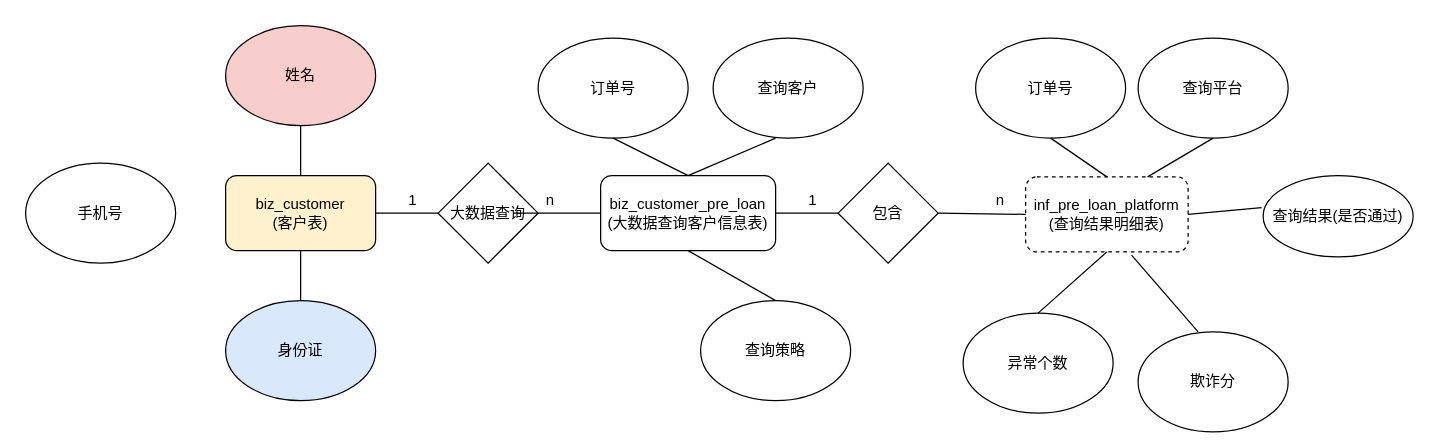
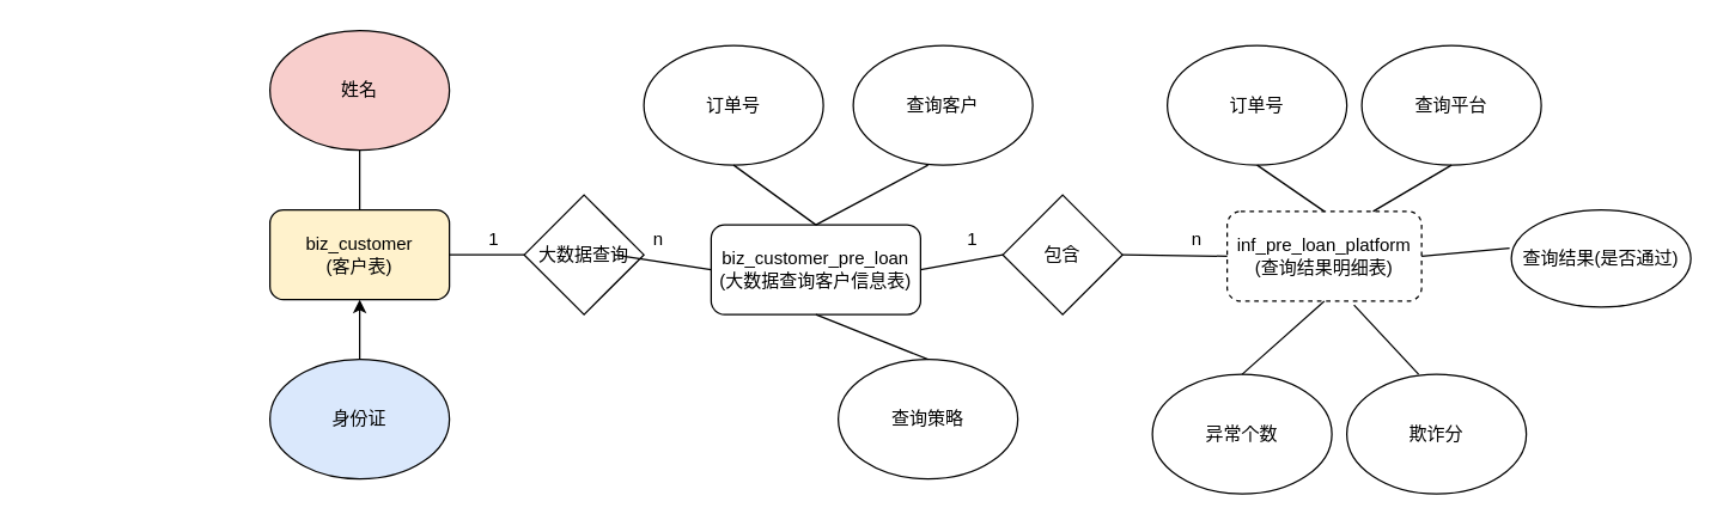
  <mxCell id="0" />
  <mxCell id="1" parent="0" />
  <mxCell id="2" value="biz_customer&lt;br&gt;(客户表)" style="rounded=1;whiteSpace=wrap;html=1;fillColor=#fff2cc;" vertex="1" parent="1"><mxGeometry x="180" y="140" width="120" height="60" as="geometry" /></mxCell>
- <mxCell id="3" value="手机号" style="ellipse;whiteSpace=wrap;html=1;" vertex="1" parent="1"><mxGeometry x="20" y="130" width="120" height="80" as="geometry" /></mxCell>
  <mxCell id="4" value="姓名" style="ellipse;whiteSpace=wrap;html=1;direction=east;fillColor=#f8cecc;" vertex="1" parent="1"><mxGeometry x="180" y="20" width="120" height="80" as="geometry" /></mxCell>
  <mxCell id="5" value="身份证" style="ellipse;whiteSpace=wrap;html=1;fillColor=#dae8fc;" vertex="1" parent="1"><mxGeometry x="180" y="240" width="120" height="80" as="geometry" /></mxCell>
- <mxCell id="6" value="biz_customer_pre_loan&lt;br&gt;(大数据查询客户信息表)" style="rounded=1;whiteSpace=wrap;html=1;fillColor=none;" vertex="1" parent="1"><mxGeometry x="480" y="140" width="140" height="60" as="geometry" /></mxCell>
+ <mxCell id="6" value="biz_customer_pre_loan&lt;br&gt;(大数据查询客户信息表)" style="rounded=1;whiteSpace=wrap;html=1;fillColor=none;" vertex="1" parent="1"><mxGeometry x="475" y="150" width="140" height="60" as="geometry" /></mxCell>
  <mxCell id="7" style="edgeStyle=orthogonalEdgeStyle;rounded=0;orthogonalLoop=1;jettySize=auto;html=1;exitX=0.5;exitY=1;exitDx=0;exitDy=0;" edge="1" parent="1" source="4" target="4"><mxGeometry relative="1" as="geometry" /></mxCell>
  <mxCell id="8" value="" style="endArrow=none;html=1;exitX=0.5;exitY=0;exitDx=0;exitDy=0;entryX=0.5;entryY=1;entryDx=0;entryDy=0;" edge="1" parent="1" source="2" target="4"><mxGeometry width="50" height="50" relative="1" as="geometry"><mxPoint x="190" y="180" as="sourcePoint" /><mxPoint x="80" y="100" as="targetPoint" /></mxGeometry></mxCell>
- <mxCell id="9" value="" style="endArrow=none;html=1;entryX=0.5;entryY=1;entryDx=0;entryDy=0;exitX=0.5;exitY=0;exitDx=0;exitDy=0;" edge="1" parent="1" source="5" target="2"><mxGeometry width="50" height="50" relative="1" as="geometry"><mxPoint x="220" y="250" as="sourcePoint" /><mxPoint x="270" y="200" as="targetPoint" /></mxGeometry></mxCell>
+ <mxCell id="9" value="" style="endArrow=classic;html=1;entryX=0.5;entryY=1;entryDx=0;entryDy=0;exitX=0.5;exitY=0;exitDx=0;exitDy=0;" edge="1" parent="1" source="5" target="2"><mxGeometry width="50" height="50" relative="1" as="geometry"><mxPoint x="220" y="250" as="sourcePoint" /><mxPoint x="270" y="200" as="targetPoint" /></mxGeometry></mxCell>
  <mxCell id="10" value="大数据查询" style="rhombus;whiteSpace=wrap;html=1;fillColor=none;" vertex="1" parent="1"><mxGeometry x="350" y="130" width="80" height="80" as="geometry" /></mxCell>
  <mxCell id="11" value="" style="endArrow=none;html=1;exitX=1;exitY=0.5;exitDx=0;exitDy=0;entryX=0;entryY=0.5;entryDx=0;entryDy=0;" edge="1" parent="1" source="2" target="10"><mxGeometry width="50" height="50" relative="1" as="geometry"><mxPoint x="300" y="200" as="sourcePoint" /><mxPoint x="350" y="150" as="targetPoint" /></mxGeometry></mxCell>
  <mxCell id="12" value="" style="endArrow=none;html=1;exitX=1;exitY=0.5;exitDx=0;exitDy=0;entryX=0;entryY=0.5;entryDx=0;entryDy=0;" edge="1" parent="1" target="6"><mxGeometry width="50" height="50" relative="1" as="geometry"><mxPoint x="410" y="170" as="sourcePoint" /><mxPoint x="340" y="180" as="targetPoint" /></mxGeometry></mxCell>
  <mxCell id="13" value="订单号" style="ellipse;whiteSpace=wrap;html=1;fillColor=none;" vertex="1" parent="1"><mxGeometry x="430" y="30" width="120" height="80" as="geometry" /></mxCell>
  <mxCell id="14" value="" style="endArrow=none;html=1;entryX=0.5;entryY=1;entryDx=0;entryDy=0;exitX=0.5;exitY=0;exitDx=0;exitDy=0;" edge="1" parent="1" source="6" target="13"><mxGeometry width="50" height="50" relative="1" as="geometry"><mxPoint x="380" y="140" as="sourcePoint" /><mxPoint x="380" y="110" as="targetPoint" /></mxGeometry></mxCell>
  <mxCell id="15" value="查询策略" style="ellipse;whiteSpace=wrap;html=1;fillColor=none;" vertex="1" parent="1"><mxGeometry x="560" y="240" width="120" height="80" as="geometry" /></mxCell>
  <mxCell id="16" value="" style="endArrow=none;html=1;entryX=0.5;entryY=1;entryDx=0;entryDy=0;exitX=0.5;exitY=0;exitDx=0;exitDy=0;" edge="1" parent="1" source="15" target="6"><mxGeometry width="50" height="50" relative="1" as="geometry"><mxPoint x="500" y="250" as="sourcePoint" /><mxPoint x="560" y="210" as="targetPoint" /></mxGeometry></mxCell>
  <mxCell id="17" value="n" style="text;html=1;strokeColor=none;fillColor=none;align=center;verticalAlign=middle;whiteSpace=wrap;rounded=0;" vertex="1" parent="1"><mxGeometry x="420" y="150" width="40" height="20" as="geometry" /></mxCell>
  <mxCell id="18" value="1" style="text;html=1;strokeColor=none;fillColor=none;align=center;verticalAlign=middle;whiteSpace=wrap;rounded=0;" vertex="1" parent="1"><mxGeometry x="310" y="150" width="40" height="20" as="geometry" /></mxCell>
  <mxCell id="19" value="inf_pre_loan_platform&lt;br&gt;(查询结果明细表)" style="rounded=1;whiteSpace=wrap;html=1;fillColor=none;dashed=1;" vertex="1" parent="1"><mxGeometry x="820" y="141" width="130" height="60" as="geometry" /></mxCell>
  <mxCell id="20" value="包含" style="rhombus;whiteSpace=wrap;html=1;fillColor=none;" vertex="1" parent="1"><mxGeometry x="670" y="130" width="80" height="80" as="geometry" /></mxCell>
  <mxCell id="21" value="" style="endArrow=none;html=1;exitX=1;exitY=0.5;exitDx=0;exitDy=0;entryX=0;entryY=0.5;entryDx=0;entryDy=0;" edge="1" parent="1" source="6"><mxGeometry width="50" height="50" relative="1" as="geometry"><mxPoint x="710" y="280" as="sourcePoint" /><mxPoint x="670" y="170" as="targetPoint" /></mxGeometry></mxCell>
  <mxCell id="22" value="" style="endArrow=none;html=1;exitX=0;exitY=0.5;exitDx=0;exitDy=0;entryX=1;entryY=0.5;entryDx=0;entryDy=0;" edge="1" parent="1" source="19" target="20"><mxGeometry width="50" height="50" relative="1" as="geometry"><mxPoint x="650" y="180" as="sourcePoint" /><mxPoint x="700" y="180" as="targetPoint" /></mxGeometry></mxCell>
  <mxCell id="23" value="1" style="text;html=1;strokeColor=none;fillColor=none;align=center;verticalAlign=middle;whiteSpace=wrap;rounded=0;" vertex="1" parent="1"><mxGeometry x="630" y="150" width="40" height="20" as="geometry" /></mxCell>
  <mxCell id="24" value="n" style="text;html=1;strokeColor=none;fillColor=none;align=center;verticalAlign=middle;whiteSpace=wrap;rounded=0;" vertex="1" parent="1"><mxGeometry x="780" y="150" width="40" height="20" as="geometry" /></mxCell>
  <mxCell id="25" value="订单号" style="ellipse;whiteSpace=wrap;html=1;fillColor=none;" vertex="1" parent="1"><mxGeometry x="780" y="30" width="120" height="80" as="geometry" /></mxCell>
  <mxCell id="26" value="异常个数" style="ellipse;whiteSpace=wrap;html=1;fillColor=none;" vertex="1" parent="1"><mxGeometry x="770" y="250" width="120" height="80" as="geometry" /></mxCell>
  <mxCell id="27" value="查询平台" style="ellipse;whiteSpace=wrap;html=1;fillColor=none;" vertex="1" parent="1"><mxGeometry x="910" y="30" width="120" height="80" as="geometry" /></mxCell>
- <mxCell id="28" value="欺诈分" style="ellipse;whiteSpace=wrap;html=1;fillColor=none;" vertex="1" parent="1"><mxGeometry x="910" y="265" width="120" height="80" as="geometry" /></mxCell>
+ <mxCell id="28" value="欺诈分" style="ellipse;whiteSpace=wrap;html=1;fillColor=none;" vertex="1" parent="1"><mxGeometry x="900" y="250" width="120" height="80" as="geometry" /></mxCell>
  <mxCell id="29" value="查询结果(是否通过)" style="ellipse;whiteSpace=wrap;html=1;fillColor=none;" vertex="1" parent="1"><mxGeometry x="1010" y="140" width="120" height="65" as="geometry" /></mxCell>
  <mxCell id="30" value="查询客户" style="ellipse;whiteSpace=wrap;html=1;fillColor=none;" vertex="1" parent="1"><mxGeometry x="570" y="30" width="120" height="80" as="geometry" /></mxCell>
  <mxCell id="31" value="" style="endArrow=none;html=1;exitX=0.5;exitY=0;exitDx=0;exitDy=0;" edge="1" parent="1" source="6"><mxGeometry width="50" height="50" relative="1" as="geometry"><mxPoint x="570" y="160" as="sourcePoint" /><mxPoint x="620" y="110" as="targetPoint" /></mxGeometry></mxCell>
  <mxCell id="32" value="" style="endArrow=none;html=1;exitX=0.5;exitY=0;exitDx=0;exitDy=0;entryX=0.5;entryY=1;entryDx=0;entryDy=0;" edge="1" parent="1" source="26" target="19"><mxGeometry width="50" height="50" relative="1" as="geometry"><mxPoint x="850" y="250" as="sourcePoint" /><mxPoint x="900" y="200" as="targetPoint" /></mxGeometry></mxCell>
  <mxCell id="33" value="" style="endArrow=none;html=1;exitX=0.4;exitY=0;exitDx=0;exitDy=0;exitPerimeter=0;entryX=0.652;entryY=1.043;entryDx=0;entryDy=0;entryPerimeter=0;" edge="1" parent="1" source="28" target="19"><mxGeometry width="50" height="50" relative="1" as="geometry"><mxPoint x="880" y="250" as="sourcePoint" /><mxPoint x="930" y="200" as="targetPoint" /></mxGeometry></mxCell>
  <mxCell id="34" value="" style="endArrow=none;html=1;exitX=-0.01;exitY=0.395;exitDx=0;exitDy=0;exitPerimeter=0;entryX=1;entryY=0.5;entryDx=0;entryDy=0;" edge="1" parent="1" source="29" target="19"><mxGeometry width="50" height="50" relative="1" as="geometry"><mxPoint x="890" y="130" as="sourcePoint" /><mxPoint x="940" y="80" as="targetPoint" /></mxGeometry></mxCell>
  <mxCell id="35" value="" style="endArrow=none;html=1;exitX=0.5;exitY=1;exitDx=0;exitDy=0;entryX=0.75;entryY=0;entryDx=0;entryDy=0;" edge="1" parent="1" source="27" target="19"><mxGeometry width="50" height="50" relative="1" as="geometry"><mxPoint x="840" y="260" as="sourcePoint" /><mxPoint x="895" y="211" as="targetPoint" /></mxGeometry></mxCell>
  <mxCell id="36" value="" style="endArrow=none;html=1;exitX=0.5;exitY=0;exitDx=0;exitDy=0;entryX=0.5;entryY=1;entryDx=0;entryDy=0;" edge="1" parent="1" source="19" target="25"><mxGeometry width="50" height="50" relative="1" as="geometry"><mxPoint x="850" y="270" as="sourcePoint" /><mxPoint x="905" y="221" as="targetPoint" /></mxGeometry></mxCell>
